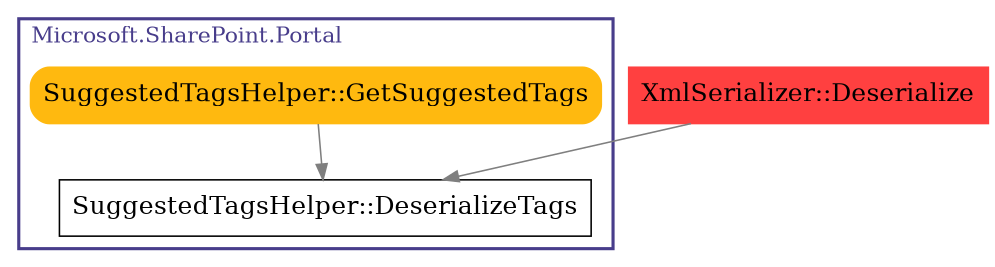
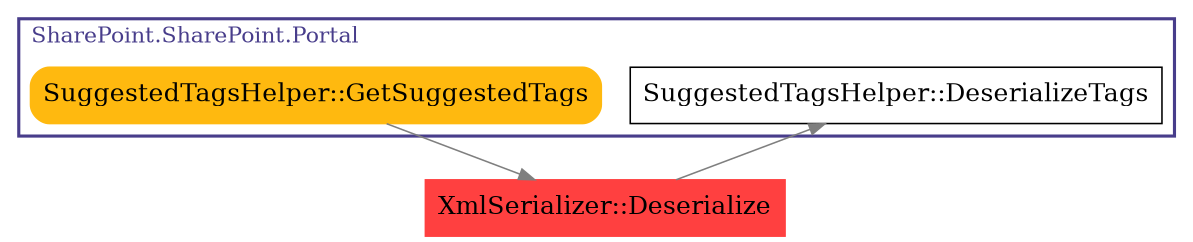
  digraph {
    node [fontsize=16 shape=box]
    edge [color=gray50]
    n1 [label="SuggestedTagsHelper::DeserializeTags"]
    n2 [color=darkgoldenrod1 fillcolor=darkgoldenrod1 label="SuggestedTagsHelper::GetSuggestedTags" style="filled, rounded"]
    n3 [color=brown1 fillcolor=brown1 label="XmlSerializer::Deserialize" style=filled]
    subgraph cluster_1 {
      color=darkslateblue
      fontcolor=darkslateblue
-     label="Microsoft.SharePoint.Portal"
+     label="SharePoint.SharePoint.Portal"
      labeljust=l
      penwidth=2
      n1
      n2
    }
-   n2 -> n1
+   n2 -> n3
    n3 -> n1
  }
